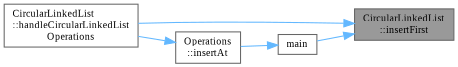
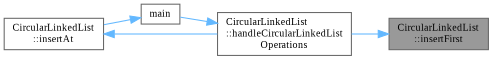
  digraph {
    fontname="Liberation Serif"
    rankdir=RL
    node [color=grey40 fillcolor=white fontname="Liberation Serif" fontsize=10 shape=box style=filled]
    edge [color=steelblue1 dir=back fontname="Liberation Serif" fontsize=10 labelfontname=Helvetica labelfontsize=10 style=solid]
    n1 [color=gray40 fillcolor=grey60 fontcolor=black height=0.2 label="CircularLinkedList\l::insertFirst" width=0.4]
    n2 [height=0.2 label="CircularLinkedList\l::handleCircularLinkedList\lOperations" width=0.4]
    n3 [height=0.2 label=main width=0.4]
-   n4 [height=0.2 label="Operations\l::insertAt" width=0.4]
+   n4 [height=0.2 label="CircularLinkedList\l::insertAt" width=0.4]
    n1 -> n2
-   n1 -> n3
+   n2 -> n3
    n3 -> n4
    n4 -> n2
  }
